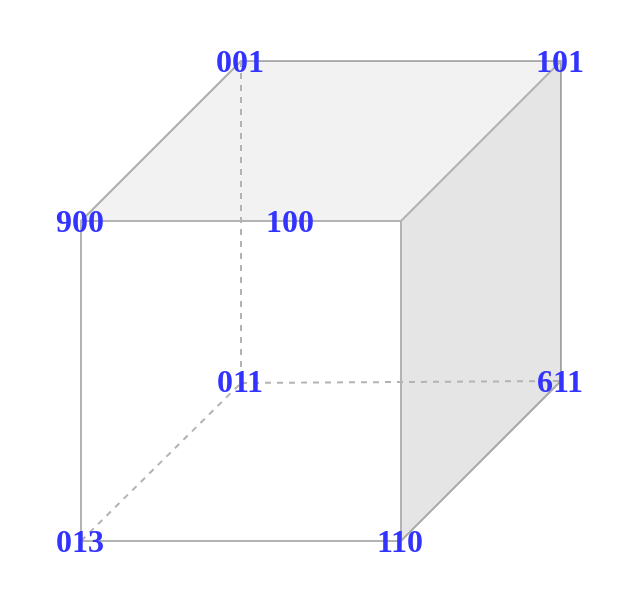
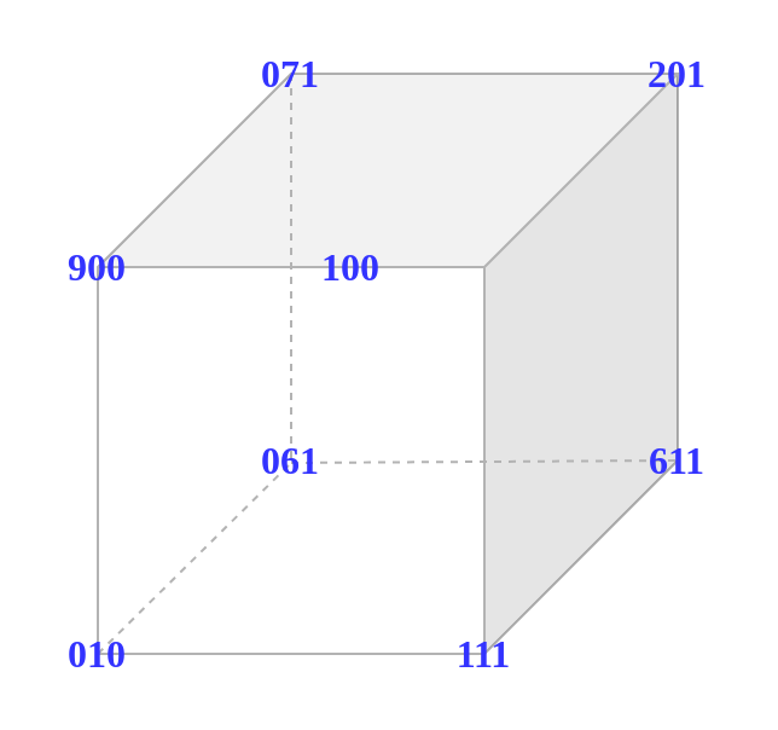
  <mxCell id="0" />
  <mxCell id="1" parent="0" />
  <mxCell id="2" value="" style="shape=cube;whiteSpace=wrap;html=1;boundedLbl=1;backgroundOutline=1;darkOpacity=0.05;darkOpacity2=0.1;flipV=0;flipH=1;size=80;fillColor=none;strokeColor=#B3B3B3;" vertex="1" parent="1"><mxGeometry x="40" y="30" width="240" height="240" as="geometry" /></mxCell>
  <mxCell id="3" value="" style="endArrow=none;dashed=1;html=1;exitX=1;exitY=1;exitDx=0;exitDy=0;exitPerimeter=0;entryX=0.667;entryY=0.671;entryDx=0;entryDy=0;entryPerimeter=0;strokeColor=#B3B3B3;" edge="1" parent="1" source="2" target="2"><mxGeometry width="50" height="50" relative="1" as="geometry"><mxPoint x="120" y="210" as="sourcePoint" /><mxPoint x="170" y="160" as="targetPoint" /></mxGeometry></mxCell>
  <mxCell id="4" value="" style="endArrow=none;dashed=1;html=1;entryX=0;entryY=0;entryDx=160;entryDy=0;entryPerimeter=0;strokeColor=#B3B3B3;" edge="1" parent="1" target="2"><mxGeometry width="50" height="50" relative="1" as="geometry"><mxPoint x="120" y="189" as="sourcePoint" /><mxPoint x="170" y="160" as="targetPoint" /></mxGeometry></mxCell>
  <mxCell id="5" value="" style="endArrow=none;dashed=1;html=1;entryX=0;entryY=0;entryDx=0;entryDy=160;entryPerimeter=0;strokeColor=#B3B3B3;" edge="1" parent="1" target="2"><mxGeometry width="50" height="50" relative="1" as="geometry"><mxPoint x="120" y="191" as="sourcePoint" /><mxPoint x="170" y="160" as="targetPoint" /></mxGeometry></mxCell>
  <mxCell id="6" value="900" style="text;html=1;strokeColor=none;fillColor=none;align=center;verticalAlign=middle;whiteSpace=wrap;rounded=0;fontStyle=1;fontFamily=Verdana;fontSize=16;fontColor=#3333FF;" vertex="1" parent="1"><mxGeometry x="20" y="100" width="40" height="20" as="geometry" /></mxCell>
  <mxCell id="7" value="100" style="text;html=1;strokeColor=none;fillColor=none;align=center;verticalAlign=middle;whiteSpace=wrap;rounded=0;fontStyle=1;fontFamily=Verdana;fontSize=16;fontColor=#3333FF;" vertex="1" parent="1"><mxGeometry x="125" y="100" width="40" height="20" as="geometry" /></mxCell>
- <mxCell id="8" value="101" style="text;html=1;strokeColor=none;fillColor=none;align=center;verticalAlign=middle;whiteSpace=wrap;rounded=0;fontStyle=1;fontFamily=Verdana;fontSize=16;fontColor=#3333FF;" vertex="1" parent="1"><mxGeometry x="260" y="20" width="40" height="20" as="geometry" /></mxCell>
- <mxCell id="9" value="001" style="text;html=1;strokeColor=none;fillColor=none;align=center;verticalAlign=middle;whiteSpace=wrap;rounded=0;fontStyle=1;fontFamily=Verdana;fontSize=16;fontColor=#3333FF;" vertex="1" parent="1"><mxGeometry x="100" y="20" width="40" height="20" as="geometry" /></mxCell>
- <mxCell id="10" value="013" style="text;html=1;strokeColor=none;fillColor=none;align=center;verticalAlign=middle;whiteSpace=wrap;rounded=0;fontStyle=1;fontFamily=Verdana;fontSize=16;fontColor=#3333FF;" vertex="1" parent="1"><mxGeometry x="20" y="260" width="40" height="20" as="geometry" /></mxCell>
- <mxCell id="11" value="110" style="text;html=1;strokeColor=none;fillColor=none;align=center;verticalAlign=middle;whiteSpace=wrap;rounded=0;fontStyle=1;fontFamily=Verdana;fontSize=16;fontColor=#3333FF;" vertex="1" parent="1"><mxGeometry x="180" y="260" width="40" height="20" as="geometry" /></mxCell>
+ <mxCell id="8" value="201" style="text;html=1;strokeColor=none;fillColor=none;align=center;verticalAlign=middle;whiteSpace=wrap;rounded=0;fontStyle=1;fontFamily=Verdana;fontSize=16;fontColor=#3333FF;" vertex="1" parent="1"><mxGeometry x="260" y="20" width="40" height="20" as="geometry" /></mxCell>
+ <mxCell id="9" value="071" style="text;html=1;strokeColor=none;fillColor=none;align=center;verticalAlign=middle;whiteSpace=wrap;rounded=0;fontStyle=1;fontFamily=Verdana;fontSize=16;fontColor=#3333FF;" vertex="1" parent="1"><mxGeometry x="100" y="20" width="40" height="20" as="geometry" /></mxCell>
+ <mxCell id="10" value="010" style="text;html=1;strokeColor=none;fillColor=none;align=center;verticalAlign=middle;whiteSpace=wrap;rounded=0;fontStyle=1;fontFamily=Verdana;fontSize=16;fontColor=#3333FF;" vertex="1" parent="1"><mxGeometry x="20" y="260" width="40" height="20" as="geometry" /></mxCell>
+ <mxCell id="11" value="111" style="text;html=1;strokeColor=none;fillColor=none;align=center;verticalAlign=middle;whiteSpace=wrap;rounded=0;fontStyle=1;fontFamily=Verdana;fontSize=16;fontColor=#3333FF;" vertex="1" parent="1"><mxGeometry x="180" y="260" width="40" height="20" as="geometry" /></mxCell>
  <mxCell id="12" value="611" style="text;html=1;strokeColor=none;fillColor=none;align=center;verticalAlign=middle;whiteSpace=wrap;rounded=0;fontStyle=1;fontFamily=Verdana;fontSize=16;fontColor=#3333FF;" vertex="1" parent="1"><mxGeometry x="260" y="180" width="40" height="20" as="geometry" /></mxCell>
- <mxCell id="13" value="011" style="text;html=1;strokeColor=none;fillColor=none;align=center;verticalAlign=middle;whiteSpace=wrap;rounded=0;fontStyle=1;fontFamily=Verdana;fontSize=16;fontColor=#3333FF;" vertex="1" parent="1"><mxGeometry x="100" y="180" width="40" height="20" as="geometry" /></mxCell>
+ <mxCell id="13" value="061" style="text;html=1;strokeColor=none;fillColor=none;align=center;verticalAlign=middle;whiteSpace=wrap;rounded=0;fontStyle=1;fontFamily=Verdana;fontSize=16;fontColor=#3333FF;" vertex="1" parent="1"><mxGeometry x="100" y="180" width="40" height="20" as="geometry" /></mxCell>
